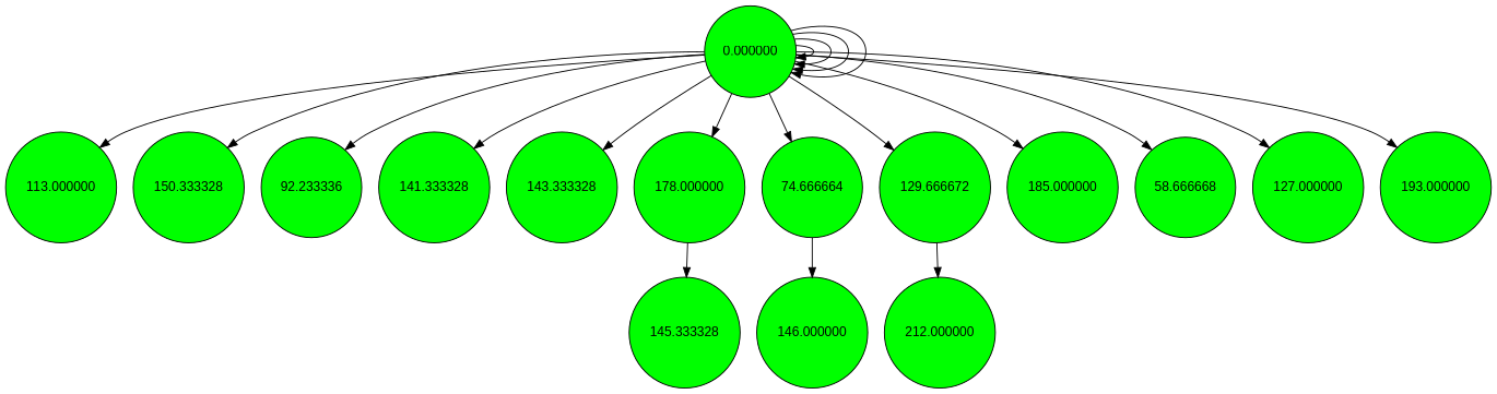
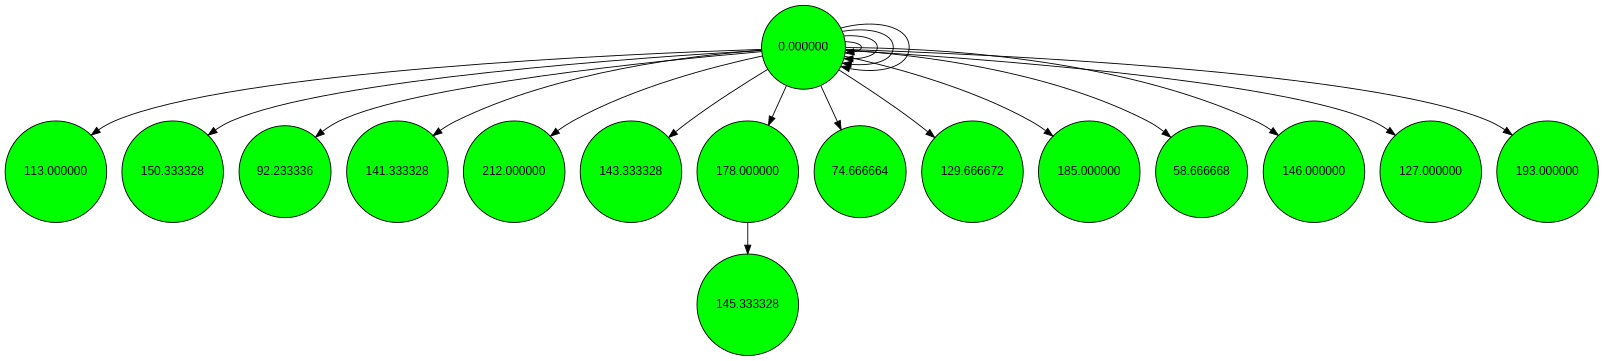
  digraph {
    node [fillcolor=green fontname=Arial shape=circle style=filled]
    0.000000
    113.000000
    150.333328
    n4 [label=92.233336]
    141.333328
    212.000000
    143.333328
    178.000000
    74.666664
    129.666672
    185.000000
    58.666668
    146.000000
    127.000000
    193.000000
    145.333328
    0.000000 -> 0.000000
    0.000000 -> 0.000000
    0.000000 -> 0.000000
    0.000000 -> 0.000000
    0.000000 -> 113.000000
    0.000000 -> 150.333328
    0.000000 -> n4
    0.000000 -> 141.333328
-   129.666672 -> 212.000000
+   0.000000 -> 212.000000
    0.000000 -> 143.333328
    0.000000 -> 178.000000
    0.000000 -> 74.666664
    0.000000 -> 129.666672
    0.000000 -> 185.000000
    0.000000 -> 58.666668
-   74.666664 -> 146.000000
+   0.000000 -> 146.000000
    0.000000 -> 127.000000
    0.000000 -> 193.000000
    178.000000 -> 145.333328
  }
